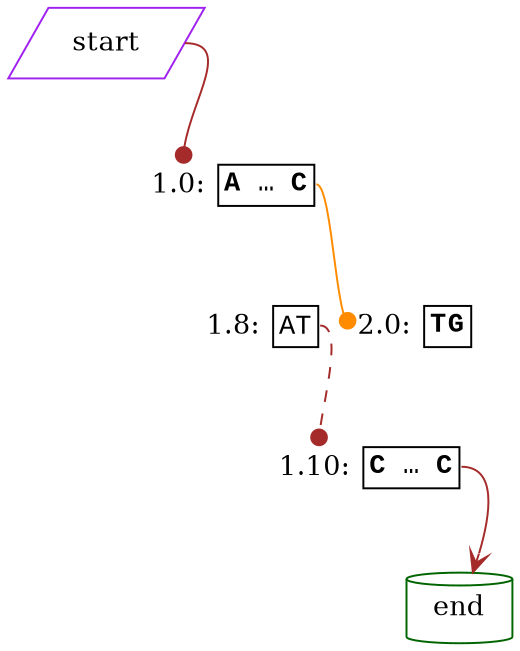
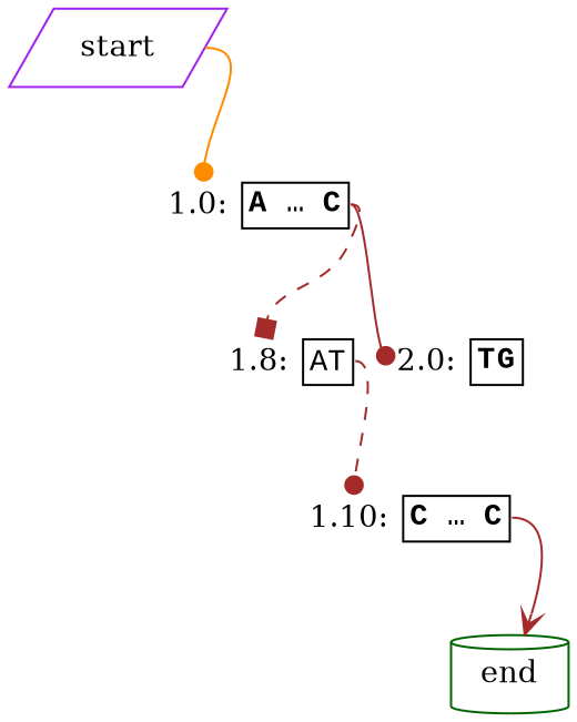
  strict digraph {
    rankdir=TB
    splines=true
    node [original_node=1 shape=none margin=0]
    edge [arrowhead=dot color=brown headport=caption reference=False tailport=e]
    n1 [color=purple end=-1 height=0.5 label=start original_node=source shape=parallelogram width=0.75 margin=""]
    n2 [end=7 height=0.5 highlights="[True, True, True, True, True, True, True, True]" label=<<TABLE BORDER='0' CELLBORDER='1' CELLSPACING='0'><TR><TD BORDER='0' PORT='caption'>1.0:&nbsp;</TD><TD><FONT FACE='Courier New'><B>A</B>&nbsp;…&nbsp;<B>C</B></FONT></TD></TR></TABLE>> sequence=ATGTATAC width=1.0556]
    n3 [end=9 height=0.5 highlights="[False, False]" label=<<TABLE BORDER='0' CELLBORDER='1' CELLSPACING='0'><TR><TD BORDER='0' PORT='caption'>1.8:&nbsp;</TD><TD><FONT FACE='Courier New'>AT</FONT></TD></TR></TABLE>> sequence=AT width=0.75]
    n4 [end=1 height=0.5 highlights="[True, True]" label=<<TABLE BORDER='0' CELLBORDER='1' CELLSPACING='0'><TR><TD BORDER='0' PORT='caption'>2.0:&nbsp;</TD><TD><FONT FACE='Courier New'><B>T</B><B>G</B></FONT></TD></TR></TABLE>> original_node=2 sequence=TG width=0.75]
    n5 [end=15 height=0.5 highlights="[True, True, True, True, True, True]" label=<<TABLE BORDER='0' CELLBORDER='1' CELLSPACING='0'><TR><TD BORDER='0' PORT='caption'>1.10:&nbsp;</TD><TD><FONT FACE='Courier New'><B>C</B>&nbsp;…&nbsp;<B>C</B></FONT></TD></TR></TABLE>> sequence=CACGGC width=1.1493]
    n6 [color=darkgreen height=0.5 label=end original_node=sink shape=cylinder width=0.75 margin=""]
-   n1 -> n2
-   n2 -> n4 [color=darkorange]
+   n1 -> n2 [color=darkorange]
+   n2 -> n3 [arrowhead=box reference=True style=dashed]
+   n2 -> n4
    n3 -> n5 [reference=True style=dashed]
    n5 -> n6 [arrowhead=vee]
  }
